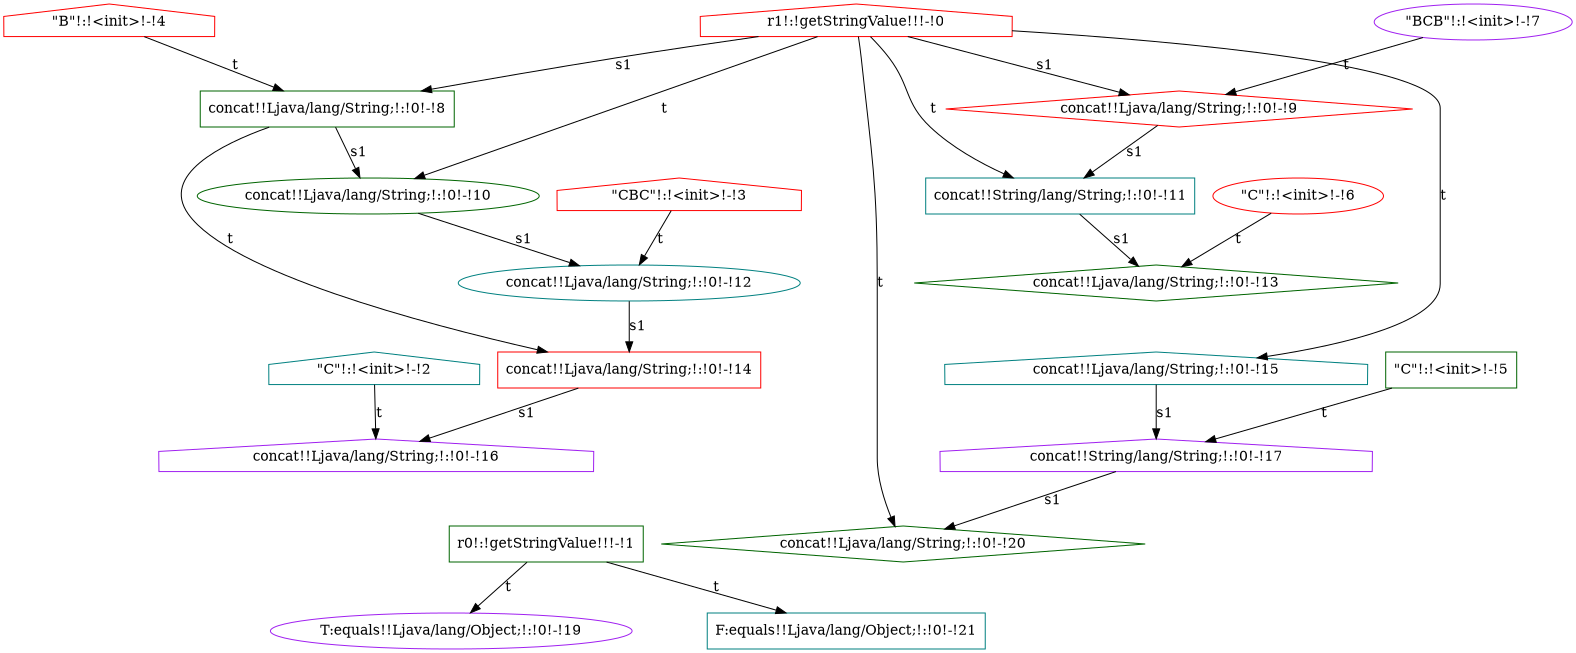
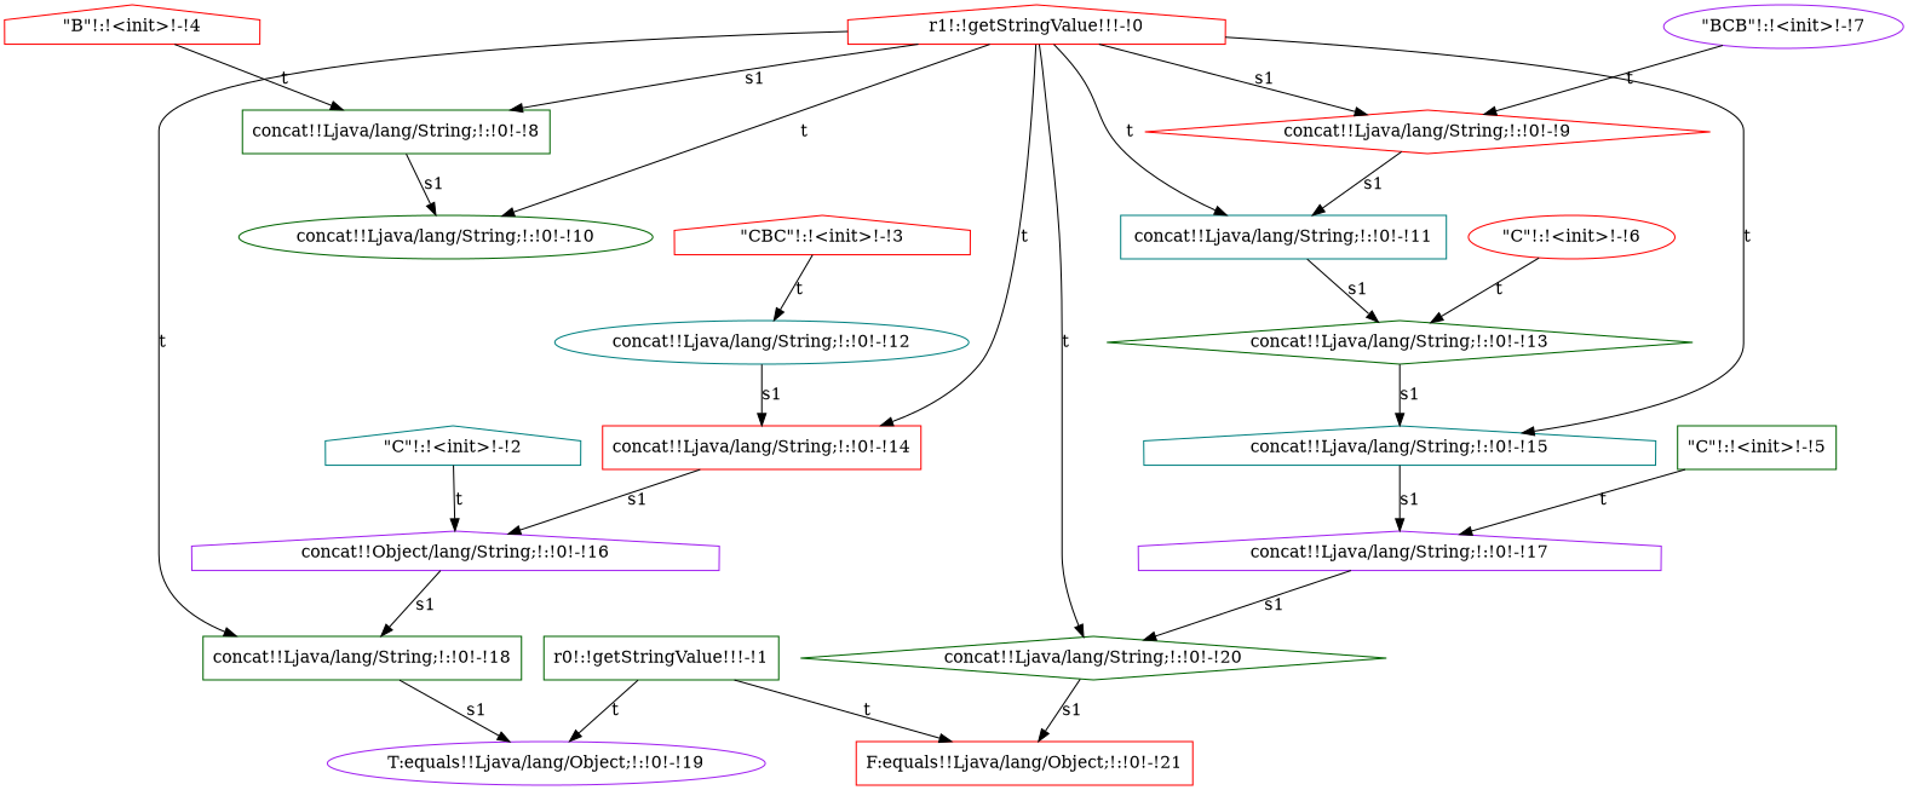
  digraph {
    node [color=darkgreen shape=box]
    n1 [label="concat!!Ljava/lang/String;!:!0!-!10" shape=ellipse]
    n2 [color=teal label="concat!!Ljava/lang/String;!:!0!-!12" shape=ellipse]
    n3 [color=red label="concat!!Ljava/lang/String;!:!0!-!14"]
    n4 [color=red label="r1!:!getStringValue!!!-!0" shape=house]
    n5 [label="concat!!Ljava/lang/String;!:!0!-!8"]
+   n6 [label="concat!!Ljava/lang/String;!:!0!-!18"]
    n7 [color=red label="concat!!Ljava/lang/String;!:!0!-!9" shape=diamond]
    n8 [color=teal label="concat!!Ljava/lang/String;!:!0!-!15" shape=house]
-   n9 [color=teal label="concat!!String/lang/String;!:!0!-!11"]
+   n9 [color=teal label="concat!!Ljava/lang/String;!:!0!-!11"]
    n10 [label="concat!!Ljava/lang/String;!:!0!-!20" shape=diamond]
-   n11 [color=purple label="concat!!Ljava/lang/String;!:!0!-!16" shape=house]
+   n11 [color=purple label="concat!!Object/lang/String;!:!0!-!16" shape=house]
    n12 [color=purple label="T:equals!!Ljava/lang/Object;!:!0!-!19" shape=ellipse]
-   n13 [color=purple label="concat!!String/lang/String;!:!0!-!17" shape=house]
+   n13 [color=purple label="concat!!Ljava/lang/String;!:!0!-!17" shape=house]
    n14 [label="concat!!Ljava/lang/String;!:!0!-!13" shape=diamond]
-   n15 [color=teal label="F:equals!!Ljava/lang/Object;!:!0!-!21"]
+   n15 [color=red label="F:equals!!Ljava/lang/Object;!:!0!-!21"]
    n16 [color=purple label="\"BCB\"!:!<init>!-!7" shape=ellipse]
    n17 [color=teal label="\"C\"!:!<init>!-!2" shape=house]
    n18 [color=red label="\"CBC\"!:!<init>!-!3" shape=house]
    n19 [color=red label="\"B\"!:!<init>!-!4" shape=house]
    n20 [label="\"C\"!:!<init>!-!5"]
    n21 [label="r0!:!getStringValue!!!-!1"]
    n22 [color=red label="\"C\"!:!<init>!-!6" shape=ellipse]
-   n1 -> n2 [label=s1]
    n2 -> n3 [label=s1]
    n3 -> n11 [label=s1]
    n4 -> n1 [label=t]
-   n5 -> n3 [label=t]
+   n4 -> n3 [label=t]
    n4 -> n5 [label=s1]
+   n4 -> n6 [label=t]
    n4 -> n7 [label=s1]
    n4 -> n8 [label=t]
    n4 -> n9 [label=t]
    n4 -> n10 [label=t]
    n5 -> n1 [label=s1]
+   n6 -> n12 [label=s1]
    n7 -> n9 [label=s1]
    n8 -> n13 [label=s1]
    n9 -> n14 [label=s1]
+   n10 -> n15 [label=s1]
+   n11 -> n6 [label=s1]
    n13 -> n10 [label=s1]
+   n14 -> n8 [label=s1]
    n16 -> n7 [label=t]
    n17 -> n11 [label=t]
    n18 -> n2 [label=t]
    n19 -> n5 [label=t]
    n20 -> n13 [label=t]
    n21 -> n12 [label=t]
    n21 -> n15 [label=t]
    n22 -> n14 [label=t]
  }
